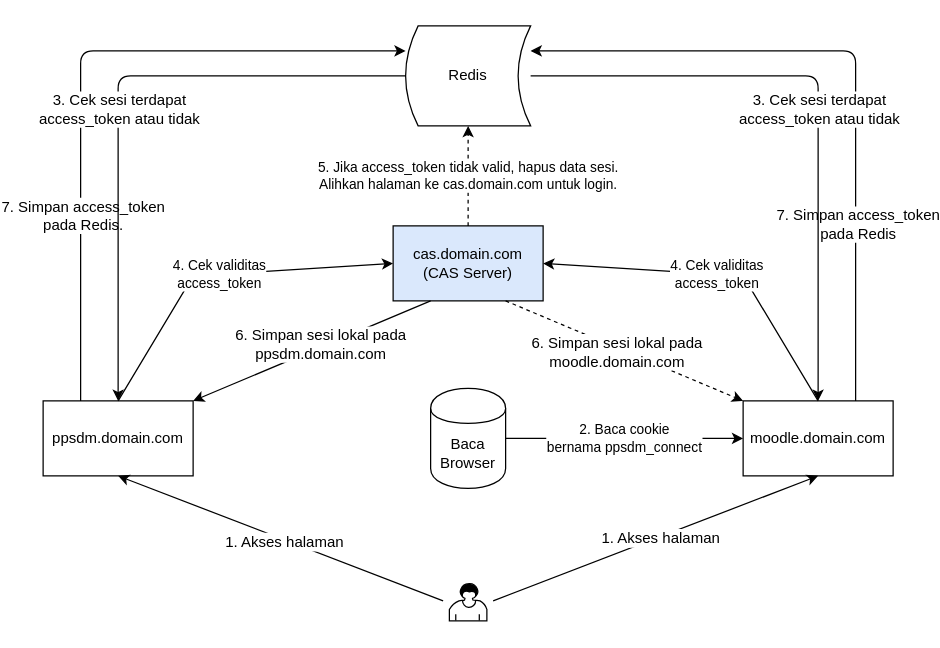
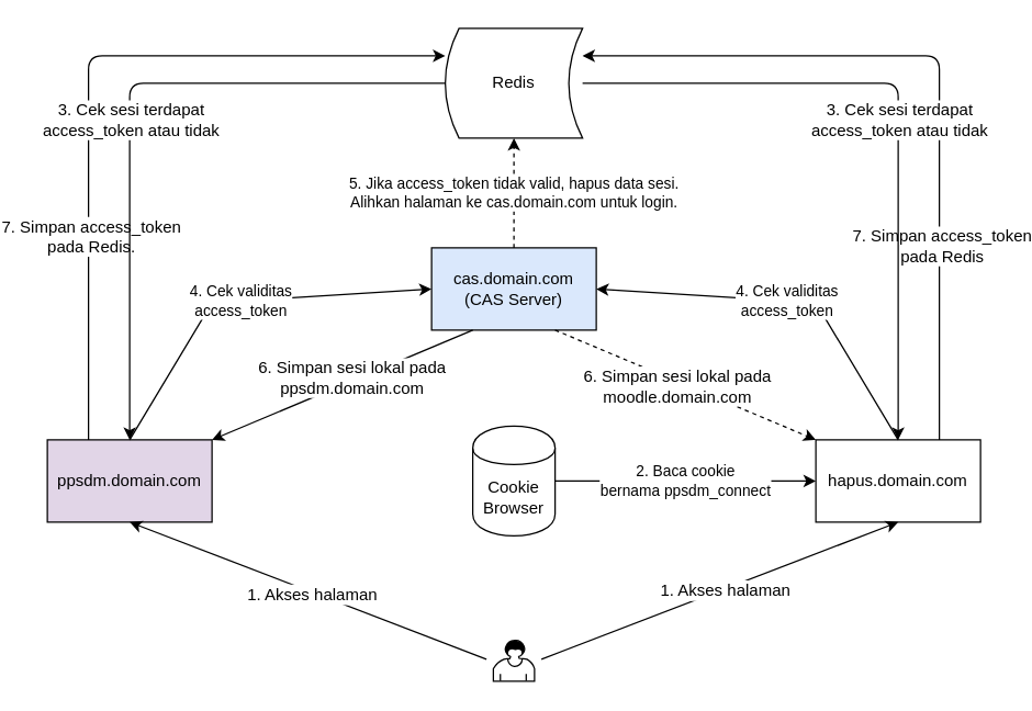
  <mxCell id="0" />
  <mxCell id="1" parent="0" />
  <mxCell id="2" value="" style="shape=mxgraph.bpmn.user_task;html=1;outlineConnect=0;" parent="1" vertex="1"><mxGeometry x="345" y="466" width="30" height="30" as="geometry" /></mxCell>
- <mxCell id="3" value="ppsdm.domain.com" style="rounded=0;whiteSpace=wrap;html=1;" parent="1" vertex="1"><mxGeometry x="20" y="320" width="120" height="60" as="geometry" /></mxCell>
- <mxCell id="4" value="moodle.domain.com" style="rounded=0;whiteSpace=wrap;html=1;" parent="1" vertex="1"><mxGeometry x="580" y="320" width="120" height="60" as="geometry" /></mxCell>
+ <mxCell id="3" value="ppsdm.domain.com" style="rounded=0;whiteSpace=wrap;html=1;fillColor=#e1d5e7;" parent="1" vertex="1"><mxGeometry x="20" y="320" width="120" height="60" as="geometry" /></mxCell>
+ <mxCell id="4" value="hapus.domain.com" style="rounded=0;whiteSpace=wrap;html=1;" parent="1" vertex="1"><mxGeometry x="580" y="320" width="120" height="60" as="geometry" /></mxCell>
  <mxCell id="5" value="cas.domain.com&lt;br&gt;(CAS Server)" style="rounded=0;whiteSpace=wrap;html=1;fillColor=#dae8fc;" parent="1" vertex="1"><mxGeometry x="300" y="180" width="120" height="60" as="geometry" /></mxCell>
- <mxCell id="6" value="Baca Browser" style="shape=cylinder;whiteSpace=wrap;html=1;boundedLbl=1;backgroundOutline=1;" parent="1" vertex="1"><mxGeometry x="330" y="310" width="60" height="80" as="geometry" /></mxCell>
+ <mxCell id="6" value="Cookie Browser" style="shape=cylinder;whiteSpace=wrap;html=1;boundedLbl=1;backgroundOutline=1;" parent="1" vertex="1"><mxGeometry x="330" y="310" width="60" height="80" as="geometry" /></mxCell>
  <mxCell id="7" value="" style="endArrow=classic;html=1;entryX=0.5;entryY=1;entryDx=0;entryDy=0;endFill=1;" parent="1" target="3" edge="1"><mxGeometry width="50" height="50" relative="1" as="geometry"><mxPoint x="340" y="480" as="sourcePoint" /><mxPoint x="150" y="510" as="targetPoint" /></mxGeometry></mxCell>
  <mxCell id="8" value="1. Akses halaman" style="text;html=1;align=center;verticalAlign=middle;resizable=0;points=[];labelBackgroundColor=#ffffff;" parent="7" vertex="1" connectable="0"><mxGeometry x="-0.026" y="1" relative="1" as="geometry"><mxPoint as="offset" /></mxGeometry></mxCell>
  <mxCell id="9" value="" style="endArrow=none;html=1;exitX=0.5;exitY=1;exitDx=0;exitDy=0;verticalAlign=bottom;startArrow=classic;startFill=1;" parent="1" source="4" edge="1"><mxGeometry width="50" height="50" relative="1" as="geometry"><mxPoint x="600" y="530" as="sourcePoint" /><mxPoint x="380" y="480" as="targetPoint" /></mxGeometry></mxCell>
  <mxCell id="10" value="1. Akses halaman" style="text;html=1;align=center;verticalAlign=middle;resizable=0;points=[];labelBackgroundColor=#ffffff;" parent="9" vertex="1" connectable="0"><mxGeometry x="-0.026" y="1" relative="1" as="geometry"><mxPoint as="offset" /></mxGeometry></mxCell>
  <mxCell id="11" value="Redis" style="shape=dataStorage;whiteSpace=wrap;html=1;" parent="1" vertex="1"><mxGeometry x="310" y="20" width="100" height="80" as="geometry" /></mxCell>
  <mxCell id="12" value="2. Baca cookie&lt;br&gt;bernama ppsdm_connect" style="endArrow=classic;html=1;exitX=1;exitY=0.5;exitDx=0;exitDy=0;entryX=0;entryY=0.5;entryDx=0;entryDy=0;labelPosition=center;verticalLabelPosition=middle;align=center;verticalAlign=middle;" parent="1" source="6" target="4" edge="1"><mxGeometry width="50" height="50" relative="1" as="geometry"><mxPoint x="340" y="360" as="sourcePoint" /><mxPoint x="150" y="360" as="targetPoint" /></mxGeometry></mxCell>
  <mxCell id="13" value="4. Cek validitas&lt;br&gt;access_token" style="endArrow=classic;html=1;exitX=0.5;exitY=0;exitDx=0;exitDy=0;entryX=0;entryY=0.5;entryDx=0;entryDy=0;" parent="1" source="3" target="5" edge="1"><mxGeometry width="50" height="50" relative="1" as="geometry"><mxPoint x="20" y="570" as="sourcePoint" /><mxPoint x="70" y="520" as="targetPoint" /><Array as="points"><mxPoint x="140" y="220" /></Array></mxGeometry></mxCell>
  <mxCell id="14" value="5. Jika access_token tidak valid, hapus data sesi.&lt;br&gt;Alihkan halaman ke cas.domain.com untuk login." style="endArrow=classic;html=1;exitX=0.5;exitY=0;exitDx=0;exitDy=0;entryX=0.5;entryY=1;entryDx=0;entryDy=0;dashed=1;" parent="1" source="5" target="11" edge="1"><mxGeometry width="50" height="50" relative="1" as="geometry"><mxPoint x="0" y="200" as="sourcePoint" /><mxPoint x="50" y="150" as="targetPoint" /></mxGeometry></mxCell>
  <mxCell id="15" value="4. Cek validitas&lt;br&gt;access_token" style="endArrow=classic;html=1;entryX=1;entryY=0.5;entryDx=0;entryDy=0;" parent="1" target="5" edge="1"><mxGeometry width="50" height="50" relative="1" as="geometry"><mxPoint x="640" y="320" as="sourcePoint" /><mxPoint x="310" y="220" as="targetPoint" /><Array as="points"><mxPoint x="580" y="220" /></Array></mxGeometry></mxCell>
  <mxCell id="16" value="" style="endArrow=classic;html=1;exitX=0.25;exitY=1;exitDx=0;exitDy=0;entryX=1;entryY=0;entryDx=0;entryDy=0;" parent="1" source="5" target="3" edge="1"><mxGeometry width="50" height="50" relative="1" as="geometry"><mxPoint x="20" y="570" as="sourcePoint" /><mxPoint x="80" y="320" as="targetPoint" /></mxGeometry></mxCell>
  <mxCell id="17" value="6. Simpan sesi lokal pada&lt;br&gt;ppsdm.domain.com" style="text;html=1;align=center;verticalAlign=middle;resizable=0;points=[];labelBackgroundColor=#ffffff;" parent="16" vertex="1" connectable="0"><mxGeometry x="-0.064" y="-3" relative="1" as="geometry"><mxPoint x="1" as="offset" /></mxGeometry></mxCell>
  <mxCell id="18" value="" style="endArrow=classic;html=1;exitX=0.75;exitY=1;exitDx=0;exitDy=0;entryX=0;entryY=0;entryDx=0;entryDy=0;dashed=1;" parent="1" source="5" target="4" edge="1"><mxGeometry width="50" height="50" relative="1" as="geometry"><mxPoint x="340" y="250" as="sourcePoint" /><mxPoint x="150" y="330" as="targetPoint" /></mxGeometry></mxCell>
  <mxCell id="19" value="6. Simpan sesi lokal pada&lt;br&gt;moodle.domain.com" style="text;html=1;align=center;verticalAlign=middle;resizable=0;points=[];labelBackgroundColor=#ffffff;" parent="18" vertex="1" connectable="0"><mxGeometry x="-0.064" y="-3" relative="1" as="geometry"><mxPoint x="1" as="offset" /></mxGeometry></mxCell>
  <mxCell id="20" value="" style="endArrow=classic;html=1;exitX=0.75;exitY=0;exitDx=0;exitDy=0;entryX=1;entryY=0.25;entryDx=0;entryDy=0;" edge="1" parent="1" source="4" target="11"><mxGeometry width="50" height="50" relative="1" as="geometry"><mxPoint x="420" y="70" as="sourcePoint" /><mxPoint x="420" y="100" as="targetPoint" /><Array as="points"><mxPoint x="670" y="40" /></Array></mxGeometry></mxCell>
  <mxCell id="21" value="7. Simpan access_token&lt;br&gt;pada Redis" style="text;html=1;align=center;verticalAlign=middle;resizable=0;points=[];labelBackgroundColor=#ffffff;" vertex="1" connectable="0" parent="20"><mxGeometry x="-0.378" y="-1" relative="1" as="geometry"><mxPoint y="26" as="offset" /></mxGeometry></mxCell>
  <mxCell id="22" value="" style="endArrow=classic;html=1;exitX=0.25;exitY=0;exitDx=0;exitDy=0;entryX=0;entryY=0.25;entryDx=0;entryDy=0;" edge="1" parent="1" source="3" target="11"><mxGeometry width="50" height="50" relative="1" as="geometry"><mxPoint x="680" y="330" as="sourcePoint" /><mxPoint x="420" y="50" as="targetPoint" /><Array as="points"><mxPoint x="50" y="40" /></Array></mxGeometry></mxCell>
  <mxCell id="23" value="7. Simpan access_token&lt;br&gt;pada Redis." style="text;html=1;align=center;verticalAlign=middle;resizable=0;points=[];labelBackgroundColor=#ffffff;" vertex="1" connectable="0" parent="22"><mxGeometry x="-0.448" y="-1" relative="1" as="geometry"><mxPoint as="offset" /></mxGeometry></mxCell>
  <mxCell id="24" value="" style="endArrow=classic;html=1;exitX=0;exitY=0.5;exitDx=0;exitDy=0;entryX=0.5;entryY=0;entryDx=0;entryDy=0;" parent="1" source="11" target="3" edge="1"><mxGeometry width="50" height="50" relative="1" as="geometry"><mxPoint x="20" y="560" as="sourcePoint" /><mxPoint x="70" y="510" as="targetPoint" /><Array as="points"><mxPoint x="80" y="60" /></Array></mxGeometry></mxCell>
  <mxCell id="25" value="3. Cek sesi terdapat&lt;br&gt;access_token atau tidak" style="text;html=1;align=center;verticalAlign=middle;resizable=0;points=[];labelBackgroundColor=#ffffff;" parent="24" vertex="1" connectable="0"><mxGeometry x="-0.061" y="26" relative="1" as="geometry"><mxPoint x="-26" y="26" as="offset" /></mxGeometry></mxCell>
  <mxCell id="26" value="" style="endArrow=classic;html=1;entryX=0.5;entryY=0;entryDx=0;entryDy=0;" parent="1" target="4" edge="1"><mxGeometry width="50" height="50" relative="1" as="geometry"><mxPoint x="410" y="60" as="sourcePoint" /><mxPoint x="90" y="330" as="targetPoint" /><Array as="points"><mxPoint x="640" y="60" /></Array></mxGeometry></mxCell>
  <mxCell id="27" value="3. Cek sesi terdapat&lt;br&gt;access_token atau tidak" style="text;html=1;align=center;verticalAlign=middle;resizable=0;points=[];labelBackgroundColor=#ffffff;" parent="26" vertex="1" connectable="0"><mxGeometry x="-0.061" y="26" relative="1" as="geometry"><mxPoint x="-26" y="26" as="offset" /></mxGeometry></mxCell>
